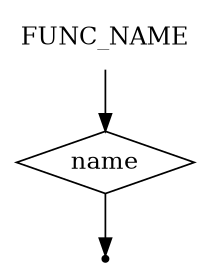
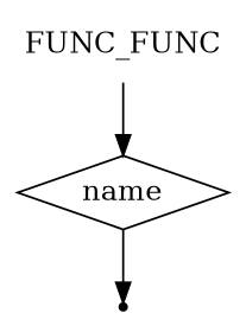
  digraph {
-   n1 [label=FUNC_NAME shape=plaintext]
+   n1 [label=FUNC_FUNC shape=plaintext]
    n2 [label=name shape=diamond]
    end [shape=point]
    n1 -> n2
    n2 -> end
  }
